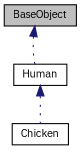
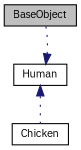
  digraph {
    fontname="IBM Plex Sans"
    node [color=black fillcolor=white fontname="IBM Plex Sans" fontsize=10 shape=record style=filled]
    edge [color=midnightblue dir=back fontname="IBM Plex Sans" fontsize=10 labelfontname=Helvetica labelfontsize=10 style=dotted]
    n1 [fillcolor=grey75 fontcolor=black height=0.2 label=BaseObject width=0.4]
    n2 [height=0.2 label=Human width=0.4]
    n3 [height=0.2 label=Chicken width=0.4]
-   n1 -> n2
+   n2 -> n1
    n2 -> n3
  }
